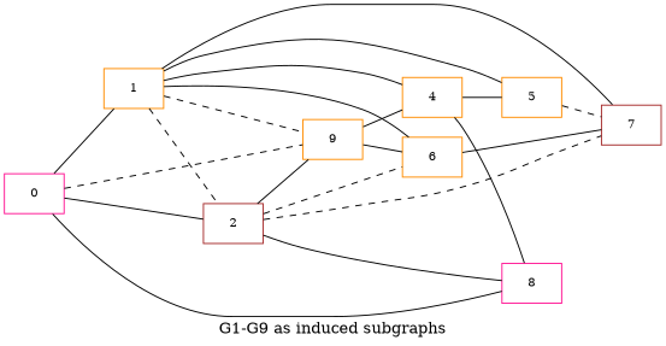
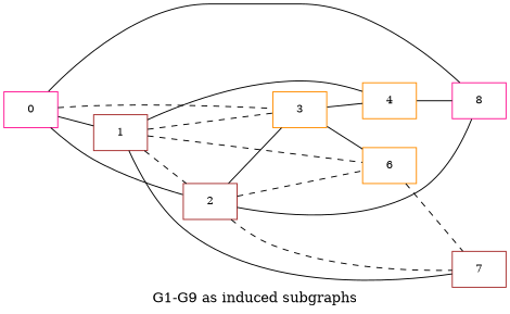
  graph {
    label="G1-G9 as induced subgraphs"
    rankdir=LR
    splines=true
    node [color=darkorange fillcolor=white fontsize=11 shape=box style=filled]
    edge [arrowhead=open style=solid]
-   1
+   1 [color=brown]
    4
    2 [color=brown]
    7 [color=brown]
    6
-   3 [label=9]
-   5
+   3
    8 [color=deeppink]
    0 [color=deeppink]
    1 -- 4
    1 -- 2 [style=dashed]
    1 -- 7
-   1 -- 6
+   1 -- 6 [style=dashed]
    1 -- 3 [style=dashed]
-   1 -- 5
-   4 -- 5
    4 -- 8
    2 -- 7 [style=dashed]
    2 -- 6 [style=dashed]
    2 -- 3
    2 -- 8
-   6 -- 7
+   6 -- 7 [style=dashed]
    3 -- 4
    3 -- 6
-   5 -- 7 [style=dashed]
    0 -- 1
    0 -- 2
    0 -- 3 [style=dashed]
    0 -- 8
  }
